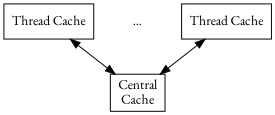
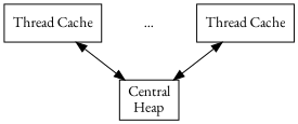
  digraph {
    fontname="EB Garamond"
    node [shape=box fontname="EB Garamond"]
    edge [fontname="EB Garamond"]
    n1 [label="Thread Cache"]
    n2 [label="..." shape=plaintext]
    n3 [label="Thread Cache"]
-   n4 [label="Central\nCache"]
+   n4 [label="Central\nHeap"]
    subgraph sub_1 {
      rank=same
      n1
      n2
      n3
    }
    n1 -> n2 [style=invis]
    n1 -> n4 [dir=both]
    n2 -> n3 [style=invis]
    n3 -> n4 [dir=both]
  }
